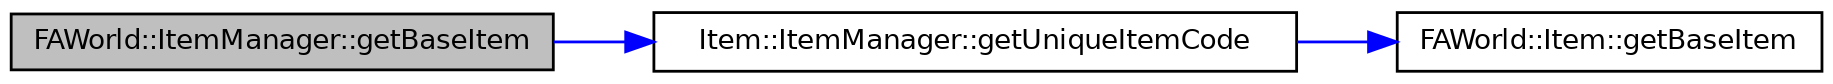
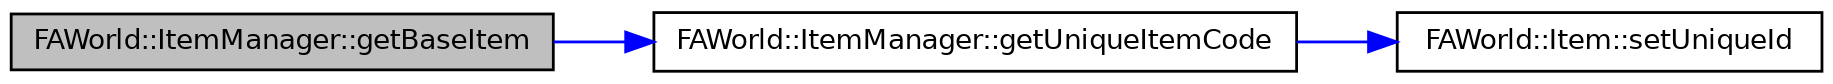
  digraph {
    rankdir=LR
    node [color=black fillcolor=white fontname=Helvetica fontsize=10 shape=record style=filled]
    edge [color=blue fontname=Helvetica fontsize=10 labelfontname=Helvetica labelfontsize=10 style=solid]
    n1 [fillcolor=grey75 fontcolor=black height=0.2 label="FAWorld::ItemManager::getBaseItem" width=0.4]
-   n2 [height=0.2 label="Item::ItemManager::getUniqueItemCode" width=0.4]
-   n3 [height=0.2 label="FAWorld::Item::getBaseItem" width=0.4]
+   n2 [height=0.2 label="FAWorld::ItemManager::getUniqueItemCode" width=0.4]
+   n3 [height=0.2 label="FAWorld::Item::setUniqueId" width=0.4]
    n1 -> n2
    n2 -> n3
  }
